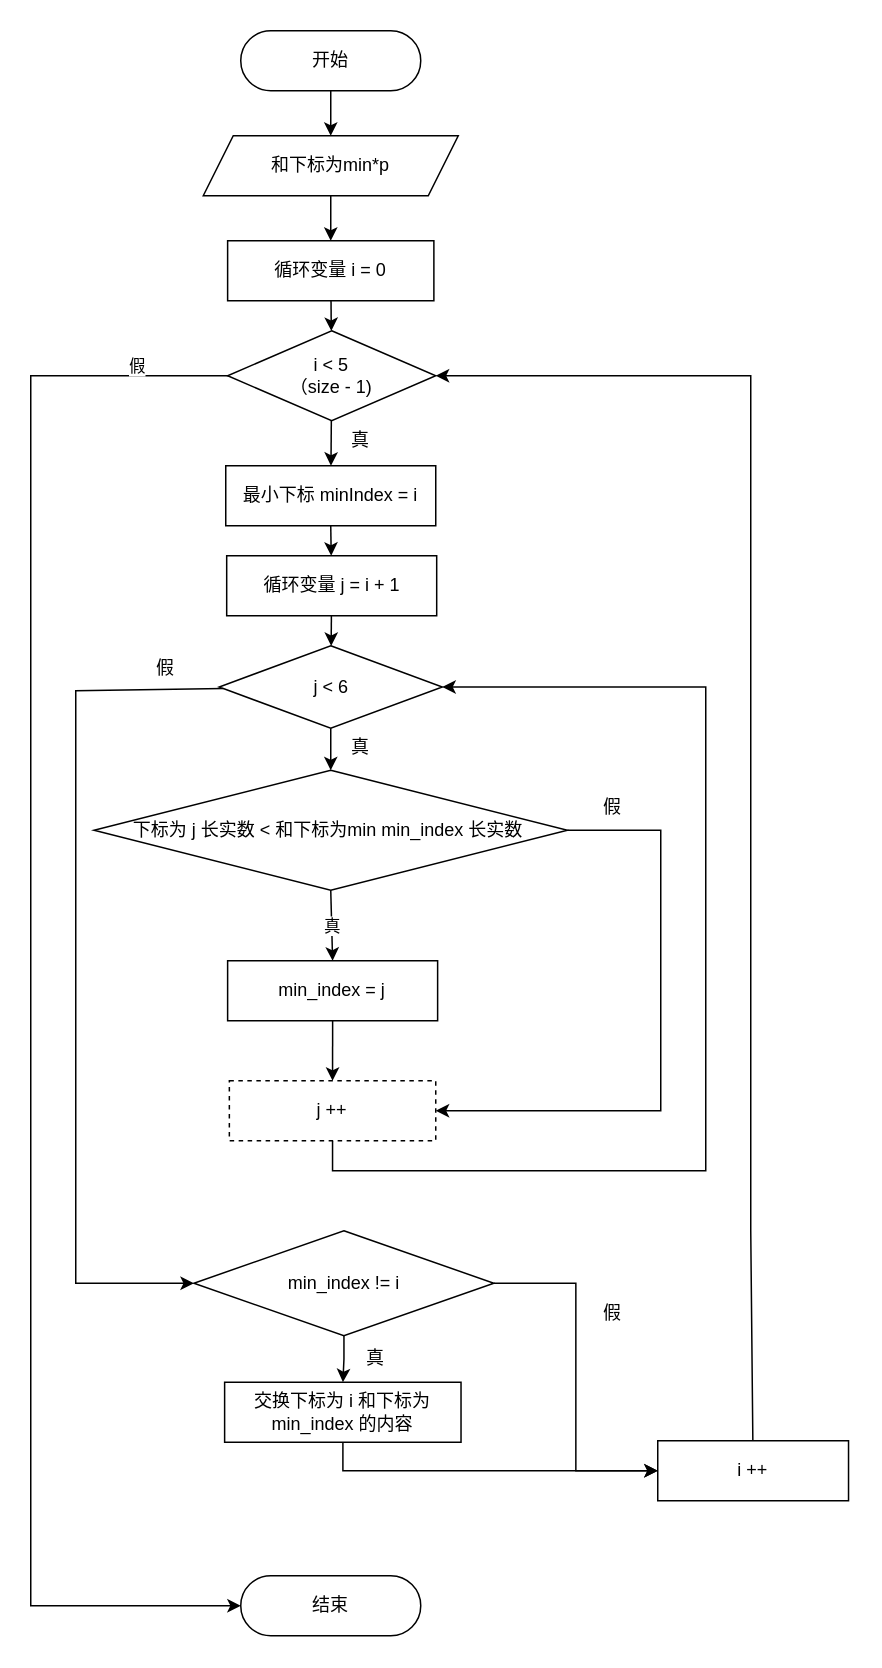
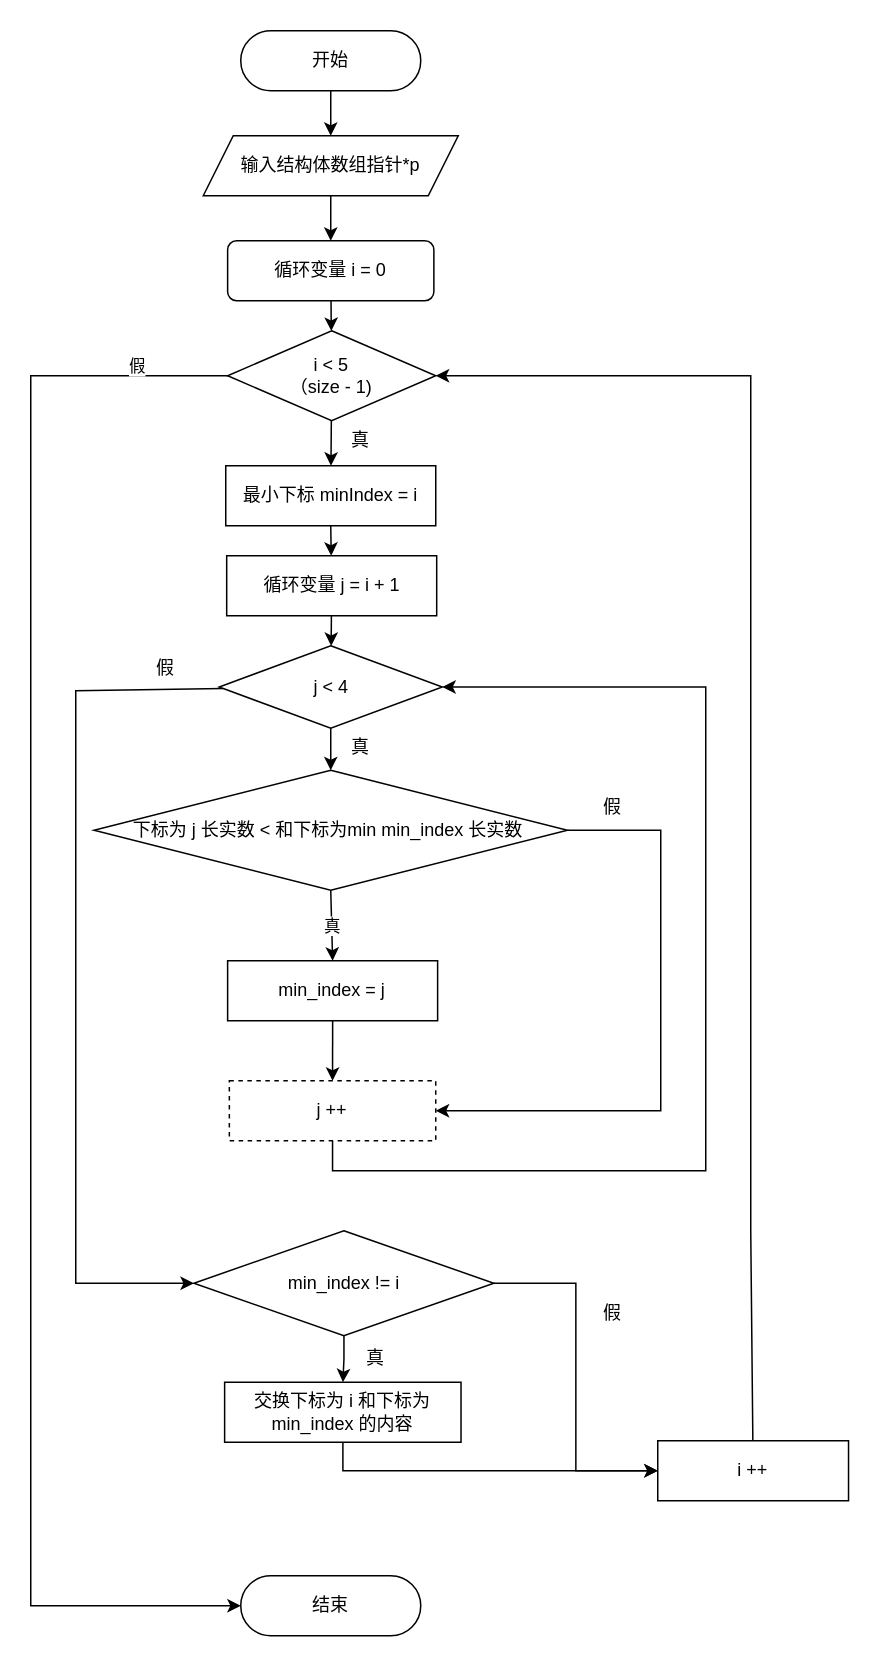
  <mxCell id="0" />
  <mxCell id="1" parent="0" />
  <mxCell id="2" value="" style="edgeStyle=none;html=1;" edge="1" parent="1" source="3" target="5"><mxGeometry relative="1" as="geometry" /></mxCell>
  <mxCell id="3" value="开始" style="rounded=1;whiteSpace=wrap;html=1;arcSize=50;" vertex="1" parent="1"><mxGeometry x="160" y="20" width="120" height="40" as="geometry" /></mxCell>
  <mxCell id="4" style="edgeStyle=none;html=1;exitX=0.5;exitY=1;exitDx=0;exitDy=0;entryX=0.5;entryY=0;entryDx=0;entryDy=0;" edge="1" parent="1" source="5" target="9"><mxGeometry relative="1" as="geometry" /></mxCell>
- <mxCell id="5" value="和下标为min*p" style="shape=parallelogram;perimeter=parallelogramPerimeter;whiteSpace=wrap;html=1;fixedSize=1;" vertex="1" parent="1"><mxGeometry x="135" y="90" width="170" height="40" as="geometry" /></mxCell>
+ <mxCell id="5" value="输入结构体数组指针*p" style="shape=parallelogram;perimeter=parallelogramPerimeter;whiteSpace=wrap;html=1;fixedSize=1;" vertex="1" parent="1"><mxGeometry x="135" y="90" width="170" height="40" as="geometry" /></mxCell>
  <mxCell id="6" style="edgeStyle=none;html=1;" edge="1" parent="1" source="9" target="11"><mxGeometry relative="1" as="geometry" /></mxCell>
  <mxCell id="7" style="edgeStyle=none;html=1;entryX=0;entryY=0.5;entryDx=0;entryDy=0;rounded=0;exitX=0.063;exitY=0.5;exitDx=0;exitDy=0;exitPerimeter=0;" edge="1" parent="1" source="11" target="12"><mxGeometry relative="1" as="geometry"><mxPoint x="170" y="410" as="targetPoint" /><mxPoint x="150" y="250" as="sourcePoint" /><Array as="points"><mxPoint x="120" y="250" /><mxPoint x="20" y="250" /><mxPoint x="20" y="440" /><mxPoint x="20" y="900" /><mxPoint x="20" y="1070" /></Array></mxGeometry></mxCell>
  <mxCell id="8" value="假" style="edgeLabel;html=1;align=center;verticalAlign=middle;resizable=0;points=[];" vertex="1" connectable="0" parent="7"><mxGeometry x="-0.208" y="3" relative="1" as="geometry"><mxPoint x="67" y="-303" as="offset" /></mxGeometry></mxCell>
- <mxCell id="9" value="循环变量 i = 0" style="rounded=0;whiteSpace=wrap;html=1;" vertex="1" parent="1"><mxGeometry x="151.25" y="160" width="137.5" height="40" as="geometry" /></mxCell>
+ <mxCell id="9" value="循环变量 i = 0" style="whiteSpace=wrap;html=1;rounded=1;" vertex="1" parent="1"><mxGeometry x="151.25" y="160" width="137.5" height="40" as="geometry" /></mxCell>
  <mxCell id="10" style="edgeStyle=none;rounded=0;html=1;" edge="1" parent="1" source="11" target="14"><mxGeometry relative="1" as="geometry" /></mxCell>
  <mxCell id="11" value="i &amp;lt; 5&lt;br&gt;（size - 1)" style="rhombus;whiteSpace=wrap;html=1;" vertex="1" parent="1"><mxGeometry x="151.25" y="220" width="138.75" height="60" as="geometry" /></mxCell>
  <mxCell id="12" value="结束" style="rounded=1;whiteSpace=wrap;html=1;arcSize=50;" vertex="1" parent="1"><mxGeometry x="160" y="1050" width="120" height="40" as="geometry" /></mxCell>
  <mxCell id="13" style="edgeStyle=none;rounded=0;html=1;exitX=0.5;exitY=1;exitDx=0;exitDy=0;" edge="1" parent="1" source="14" target="16"><mxGeometry relative="1" as="geometry" /></mxCell>
  <mxCell id="14" value="最小下标 minIndex = i" style="rounded=0;whiteSpace=wrap;html=1;" vertex="1" parent="1"><mxGeometry x="150" y="310" width="140" height="40" as="geometry" /></mxCell>
  <mxCell id="15" style="edgeStyle=none;rounded=0;html=1;" edge="1" parent="1" source="16" target="19"><mxGeometry relative="1" as="geometry" /></mxCell>
  <mxCell id="16" value="循环变量 j = i + 1" style="rounded=0;whiteSpace=wrap;html=1;" vertex="1" parent="1"><mxGeometry x="150.63" y="370" width="140" height="40" as="geometry" /></mxCell>
  <mxCell id="17" style="edgeStyle=none;rounded=0;html=1;entryX=0;entryY=0.5;entryDx=0;entryDy=0;" edge="1" parent="1" source="19" target="36"><mxGeometry relative="1" as="geometry"><mxPoint x="150" y="850" as="targetPoint" /><Array as="points"><mxPoint x="50" y="460" /><mxPoint x="50" y="855" /></Array></mxGeometry></mxCell>
  <mxCell id="18" style="edgeStyle=none;rounded=0;html=1;exitX=0.5;exitY=1;exitDx=0;exitDy=0;entryX=0.5;entryY=0;entryDx=0;entryDy=0;" edge="1" parent="1" source="19" target="21"><mxGeometry relative="1" as="geometry" /></mxCell>
- <mxCell id="19" value="j &amp;lt; 6" style="rhombus;whiteSpace=wrap;html=1;" vertex="1" parent="1"><mxGeometry x="145.63" y="430" width="148.75" height="55" as="geometry" /></mxCell>
+ <mxCell id="19" value="j &amp;lt; 4" style="rhombus;whiteSpace=wrap;html=1;" vertex="1" parent="1"><mxGeometry x="145.63" y="430" width="148.75" height="55" as="geometry" /></mxCell>
  <mxCell id="20" style="edgeStyle=none;rounded=0;html=1;entryX=1;entryY=0.5;entryDx=0;entryDy=0;" edge="1" parent="1" source="21" target="32"><mxGeometry relative="1" as="geometry"><mxPoint x="440" y="750" as="targetPoint" /><Array as="points"><mxPoint x="440" y="553" /><mxPoint x="440" y="740" /></Array></mxGeometry></mxCell>
  <mxCell id="21" value="下标为 j 长实数 &amp;lt; 和下标为min min_index 长实数&amp;nbsp;" style="rhombus;whiteSpace=wrap;html=1;" vertex="1" parent="1"><mxGeometry x="62.18" y="513" width="315.63" height="80" as="geometry" /></mxCell>
  <mxCell id="22" style="edgeStyle=none;rounded=0;html=1;" edge="1" parent="1" source="23" target="32"><mxGeometry relative="1" as="geometry" /></mxCell>
  <mxCell id="23" value="min_index = j" style="rounded=0;whiteSpace=wrap;html=1;" vertex="1" parent="1"><mxGeometry x="151.25" y="640" width="140" height="40" as="geometry" /></mxCell>
  <mxCell id="24" value="" style="endArrow=classic;html=1;rounded=0;entryX=0.5;entryY=0;entryDx=0;entryDy=0;exitX=0.5;exitY=1;exitDx=0;exitDy=0;" edge="1" parent="1" source="21" target="23"><mxGeometry relative="1" as="geometry"><mxPoint x="403.75" y="640" as="sourcePoint" /><mxPoint x="503.75" y="640" as="targetPoint" /></mxGeometry></mxCell>
  <mxCell id="25" value="真" style="edgeLabel;resizable=0;html=1;align=center;verticalAlign=middle;" connectable="0" vertex="1" parent="24"><mxGeometry relative="1" as="geometry" /></mxCell>
  <mxCell id="26" value="真" style="text;html=1;strokeColor=none;fillColor=none;align=center;verticalAlign=middle;whiteSpace=wrap;rounded=0;" vertex="1" parent="1"><mxGeometry x="210" y="483" width="60" height="30" as="geometry" /></mxCell>
  <mxCell id="27" style="edgeStyle=none;rounded=0;html=1;entryX=1;entryY=0.5;entryDx=0;entryDy=0;" edge="1" parent="1" source="28" target="11"><mxGeometry relative="1" as="geometry"><mxPoint x="530" y="330" as="targetPoint" /><Array as="points"><mxPoint x="500" y="820" /><mxPoint x="500" y="250" /></Array></mxGeometry></mxCell>
  <mxCell id="28" value="i ++" style="rounded=0;whiteSpace=wrap;html=1;" vertex="1" parent="1"><mxGeometry x="438" y="960" width="127.19" height="40" as="geometry" /></mxCell>
  <mxCell id="29" value="真" style="text;html=1;strokeColor=none;fillColor=none;align=center;verticalAlign=middle;whiteSpace=wrap;rounded=0;" vertex="1" parent="1"><mxGeometry x="210" y="278" width="60" height="30" as="geometry" /></mxCell>
  <mxCell id="30" value="假" style="text;html=1;strokeColor=none;fillColor=none;align=center;verticalAlign=middle;whiteSpace=wrap;rounded=0;" vertex="1" parent="1"><mxGeometry x="80" y="430" width="60" height="30" as="geometry" /></mxCell>
  <mxCell id="31" style="edgeStyle=orthogonalEdgeStyle;html=1;entryX=1;entryY=0.5;entryDx=0;entryDy=0;strokeColor=default;rounded=0;" edge="1" parent="1" source="32" target="19"><mxGeometry relative="1" as="geometry"><Array as="points"><mxPoint x="221" y="780" /><mxPoint x="470" y="780" /><mxPoint x="470" y="457" /></Array></mxGeometry></mxCell>
  <mxCell id="32" value="j ++" style="rounded=0;whiteSpace=wrap;html=1;dashed=1;" vertex="1" parent="1"><mxGeometry x="152.4" y="720" width="137.6" height="40" as="geometry" /></mxCell>
  <mxCell id="33" value="假" style="text;html=1;strokeColor=none;fillColor=none;align=center;verticalAlign=middle;whiteSpace=wrap;rounded=0;" vertex="1" parent="1"><mxGeometry x="377.81" y="523" width="60" height="30" as="geometry" /></mxCell>
  <mxCell id="34" style="edgeStyle=orthogonalEdgeStyle;rounded=0;html=1;strokeColor=default;" edge="1" parent="1" source="36" target="38"><mxGeometry relative="1" as="geometry" /></mxCell>
  <mxCell id="35" style="edgeStyle=orthogonalEdgeStyle;rounded=0;html=1;entryX=0;entryY=0.5;entryDx=0;entryDy=0;strokeColor=default;" edge="1" parent="1" source="36" target="28"><mxGeometry relative="1" as="geometry" /></mxCell>
  <mxCell id="36" value="min_index != i" style="rhombus;whiteSpace=wrap;html=1;" vertex="1" parent="1"><mxGeometry x="128.75" y="820" width="200" height="70" as="geometry" /></mxCell>
  <mxCell id="37" style="edgeStyle=orthogonalEdgeStyle;rounded=0;html=1;entryX=0;entryY=0.5;entryDx=0;entryDy=0;strokeColor=default;" edge="1" parent="1" source="38" target="28"><mxGeometry relative="1" as="geometry"><Array as="points"><mxPoint x="228" y="980" /><mxPoint x="437" y="980" /></Array></mxGeometry></mxCell>
  <mxCell id="38" value="交换下标为 i 和下标为min_index 的内容" style="rounded=0;whiteSpace=wrap;html=1;" vertex="1" parent="1"><mxGeometry x="149.25" y="921" width="157.6" height="40" as="geometry" /></mxCell>
  <mxCell id="39" value="真" style="text;html=1;strokeColor=none;fillColor=none;align=center;verticalAlign=middle;whiteSpace=wrap;rounded=0;" vertex="1" parent="1"><mxGeometry x="220" y="890" width="60" height="30" as="geometry" /></mxCell>
  <mxCell id="40" value="假" style="text;html=1;strokeColor=none;fillColor=none;align=center;verticalAlign=middle;whiteSpace=wrap;rounded=0;" vertex="1" parent="1"><mxGeometry x="377.81" y="860" width="60" height="30" as="geometry" /></mxCell>
